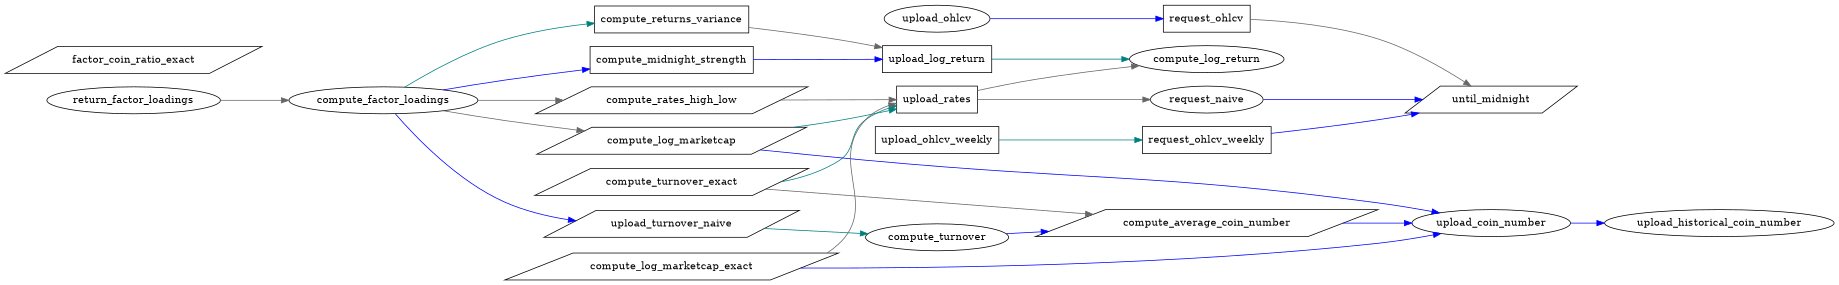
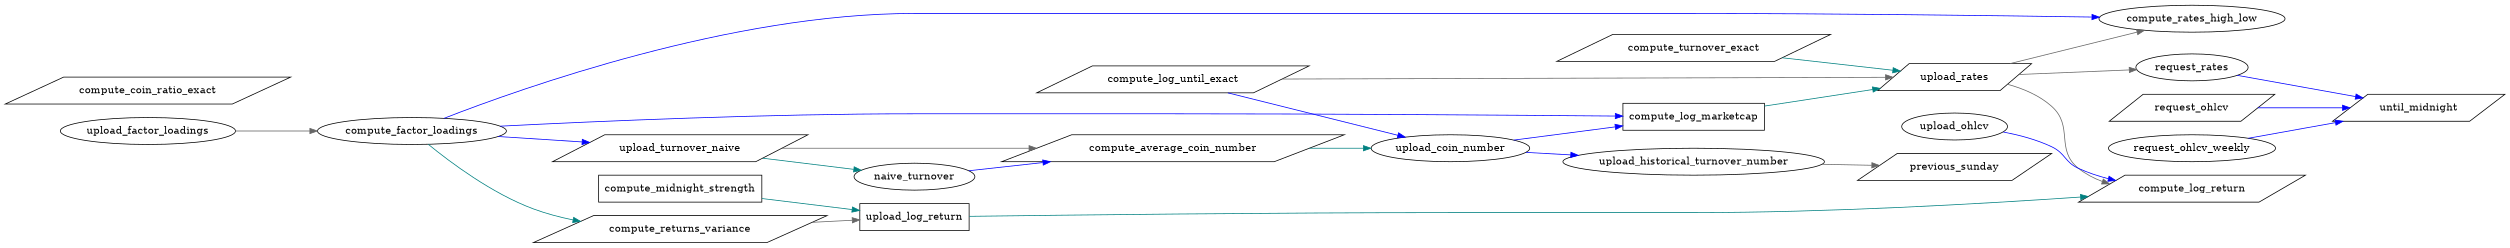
  digraph {
    rankdir=LR
    node [shape=parallelogram]
    edge [color=blue]
    compute_turnover_exact
    compute_average_coin_number
-   upload_rates [shape=box]
+   upload_rates
    upload_coin_number [shape=ellipse]
-   request_rates [shape=ellipse label=request_naive]
-   compute_log_return [shape=ellipse]
-   upload_historical_coin_number [shape=ellipse]
+   request_rates [shape=ellipse]
+   compute_log_return
+   upload_historical_coin_number [shape=ellipse label=upload_historical_turnover_number]
    until_midnight
-   compute_turnover [shape=ellipse]
-   request_ohlcv [shape=box]
+   compute_turnover [shape=ellipse label=naive_turnover]
+   request_ohlcv
    upload_ohlcv [shape=ellipse]
-   upload_factor_loadings [shape=ellipse label=return_factor_loadings]
+   upload_factor_loadings [shape=ellipse]
    compute_factor_loadings [shape=ellipse]
-   compute_rates_high_low
+   compute_rates_high_low [shape=ellipse]
    n15 [label=compute_midnight_strength shape=box]
-   compute_log_marketcap
-   compute_returns_variance [shape=box]
+   compute_log_marketcap [shape=box]
+   compute_returns_variance
    upload_turnover_naive
    upload_log_return [shape=box]
-   upload_ohlcv_weekly [shape=box]
-   request_ohlcv_weekly [shape=box]
-   compute_log_marketcap_exact
-   compute_coin_ratio_exact [label=factor_coin_ratio_exact]
-   compute_turnover_exact -> compute_average_coin_number [color=gray40]
+   request_ohlcv_weekly [shape=ellipse]
+   compute_log_marketcap_exact [label=compute_log_until_exact]
+   previous_sunday
+   compute_coin_ratio_exact
+   upload_turnover_naive -> compute_average_coin_number [color=gray40]
    compute_turnover_exact -> upload_rates [color=teal]
-   compute_average_coin_number -> upload_coin_number
+   compute_average_coin_number -> upload_coin_number [color=teal]
    upload_rates -> request_rates [color=gray40]
    upload_rates -> compute_log_return [color=gray40]
    upload_coin_number -> upload_historical_coin_number
    request_rates -> until_midnight
+   upload_historical_coin_number -> previous_sunday [color=gray40]
    compute_turnover -> compute_average_coin_number
-   request_ohlcv -> until_midnight [color=gray40]
-   upload_ohlcv -> request_ohlcv
+   request_ohlcv -> until_midnight
+   upload_ohlcv -> compute_log_return
    upload_factor_loadings -> compute_factor_loadings [color=gray40]
-   compute_factor_loadings -> compute_rates_high_low [color=gray40]
-   compute_factor_loadings -> n15
-   compute_factor_loadings -> compute_log_marketcap [color=gray40]
+   compute_factor_loadings -> compute_rates_high_low
+   compute_factor_loadings -> compute_log_marketcap
    compute_factor_loadings -> compute_returns_variance [color=teal]
    compute_factor_loadings -> upload_turnover_naive
-   compute_rates_high_low -> upload_rates [color=gray40]
-   n15 -> upload_log_return
+   upload_rates -> compute_rates_high_low [color=gray40]
+   n15 -> upload_log_return [color=teal]
    compute_log_marketcap -> upload_rates [color=teal]
-   compute_log_marketcap -> upload_coin_number
+   upload_coin_number -> compute_log_marketcap
    compute_returns_variance -> upload_log_return [color=gray40]
    upload_turnover_naive -> compute_turnover [color=teal]
    upload_log_return -> compute_log_return [color=teal]
-   upload_ohlcv_weekly -> request_ohlcv_weekly [color=teal]
    request_ohlcv_weekly -> until_midnight
    compute_log_marketcap_exact -> upload_rates [color=gray40]
    compute_log_marketcap_exact -> upload_coin_number
  }
